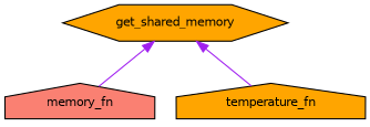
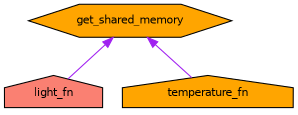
  digraph {
    rankdir=TB
    node [color=black fillcolor=orange fontname=Helvetica fontsize=10 shape=house style=filled]
    edge [color=purple dir=back fontname=Helvetica fontsize=10 labelfontname=Helvetica labelfontsize=10 style=solid]
    n1 [fontcolor=black height=0.2 label=get_shared_memory shape=hexagon width=0.4]
-   n2 [fillcolor=salmon height=0.2 label=memory_fn width=0.4]
+   n2 [fillcolor=salmon height=0.2 label=light_fn width=0.4]
    n3 [height=0.2 label=temperature_fn width=0.4]
    n1 -> n2
    n1 -> n3
  }
